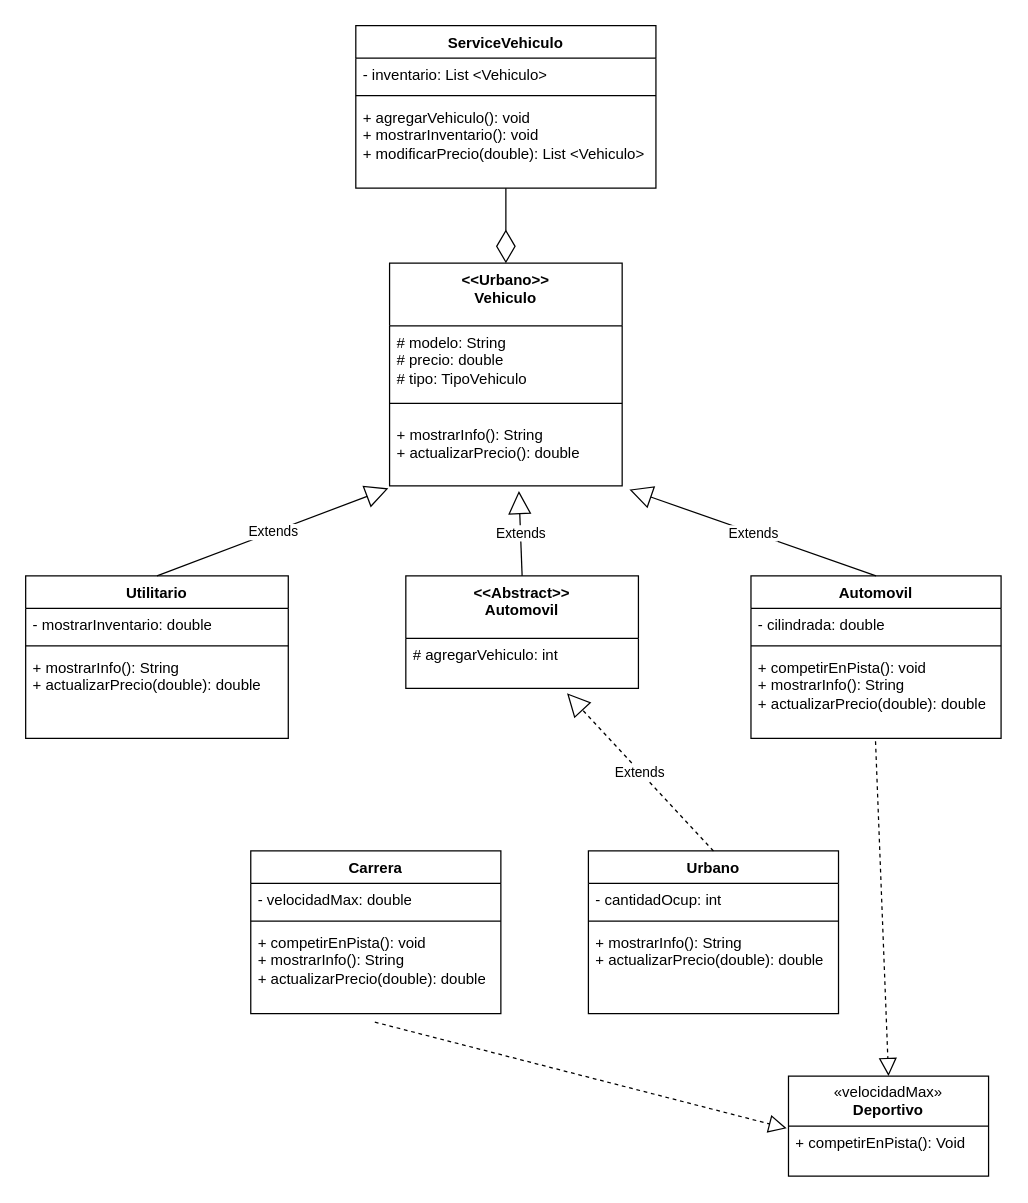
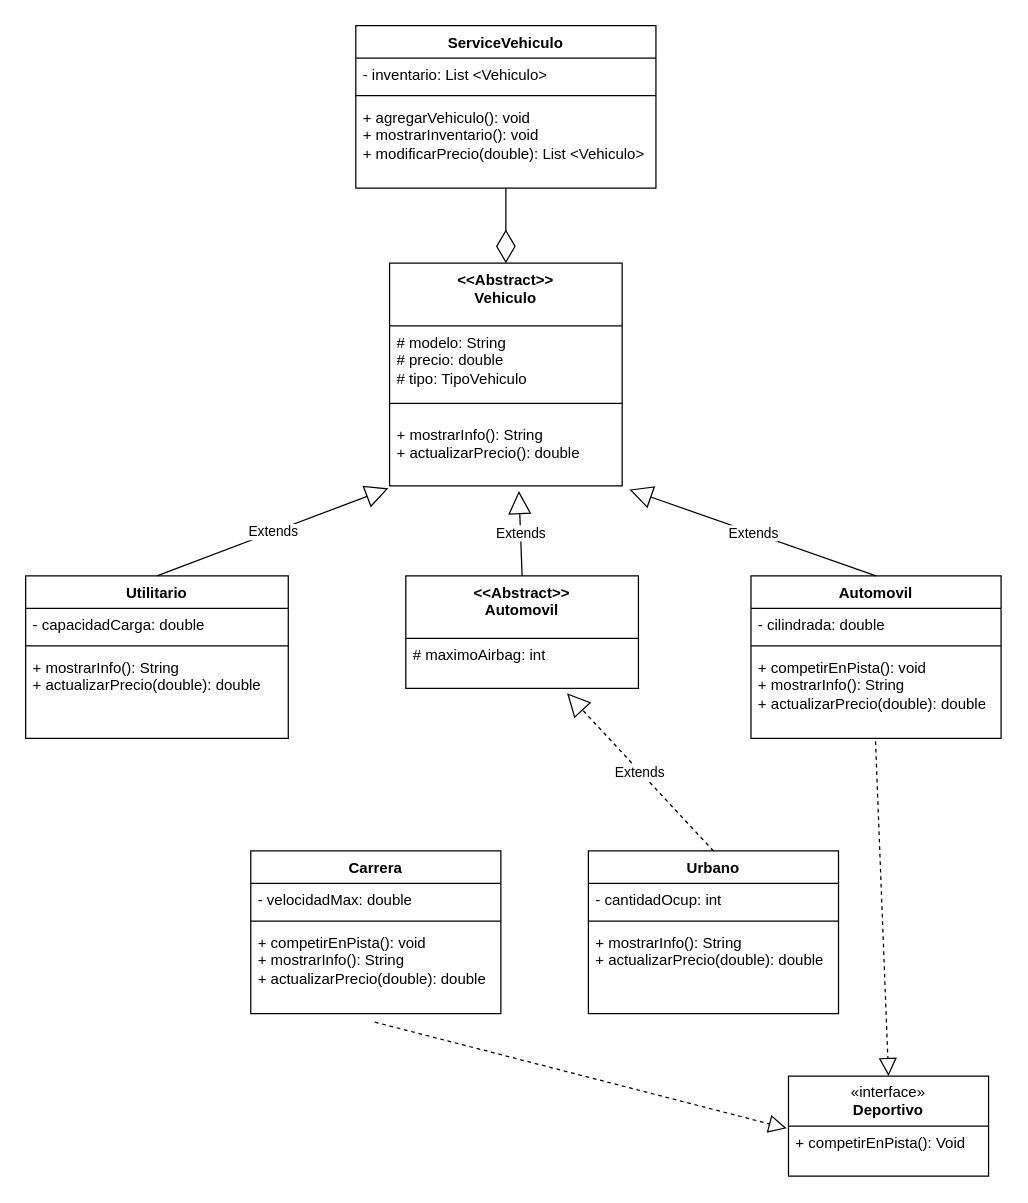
  <mxCell id="0" />
  <mxCell id="1" parent="0" />
  <mxCell id="2" value="ServiceVehiculo" style="swimlane;fontStyle=1;align=center;verticalAlign=top;childLayout=stackLayout;horizontal=1;startSize=26;horizontalStack=0;resizeParent=1;resizeParentMax=0;resizeLast=0;collapsible=1;marginBottom=0;whiteSpace=wrap;html=1;" vertex="1" parent="1"><mxGeometry x="284" y="20" width="240" height="130" as="geometry"><mxRectangle x="294" y="-1150" width="130" height="30" as="alternateBounds" /></mxGeometry></mxCell>
  <mxCell id="3" value="- inventario: List &amp;lt;Vehiculo&amp;gt;" style="text;strokeColor=none;fillColor=none;align=left;verticalAlign=top;spacingLeft=4;spacingRight=4;overflow=hidden;rotatable=0;points=[[0,0.5],[1,0.5]];portConstraint=eastwest;whiteSpace=wrap;html=1;" vertex="1" parent="2"><mxGeometry y="26" width="240" height="26" as="geometry" /></mxCell>
  <mxCell id="4" value="" style="line;strokeWidth=1;fillColor=none;align=left;verticalAlign=middle;spacingTop=-1;spacingLeft=3;spacingRight=3;rotatable=0;labelPosition=right;points=[];portConstraint=eastwest;strokeColor=inherit;" vertex="1" parent="2"><mxGeometry y="52" width="240" height="8" as="geometry" /></mxCell>
  <mxCell id="5" value="+ agregarVehiculo(): void&lt;div&gt;+ mostrarInventario(): void&lt;/div&gt;&lt;div&gt;+ modificarPrecio(double): List &amp;lt;Vehiculo&amp;gt;&lt;/div&gt;" style="text;strokeColor=none;fillColor=none;align=left;verticalAlign=top;spacingLeft=4;spacingRight=4;overflow=hidden;rotatable=0;points=[[0,0.5],[1,0.5]];portConstraint=eastwest;whiteSpace=wrap;html=1;" vertex="1" parent="2"><mxGeometry y="60" width="240" height="70" as="geometry" /></mxCell>
- <mxCell id="6" value="&lt;div&gt;&lt;span style=&quot;background-color: initial;&quot;&gt;&amp;lt;&amp;lt;Urbano&amp;gt;&amp;gt;&lt;/span&gt;&lt;/div&gt;&lt;div&gt;&lt;span style=&quot;background-color: initial;&quot;&gt;Vehiculo&lt;/span&gt;&lt;br&gt;&lt;/div&gt;" style="swimlane;fontStyle=1;align=center;verticalAlign=top;childLayout=stackLayout;horizontal=1;startSize=50;horizontalStack=0;resizeParent=1;resizeParentMax=0;resizeLast=0;collapsible=1;marginBottom=0;whiteSpace=wrap;html=1;" vertex="1" parent="1"><mxGeometry x="311" y="210" width="186" height="178" as="geometry" /></mxCell>
+ <mxCell id="6" value="&lt;div&gt;&lt;span style=&quot;background-color: initial;&quot;&gt;&amp;lt;&amp;lt;Abstract&amp;gt;&amp;gt;&lt;/span&gt;&lt;/div&gt;&lt;div&gt;&lt;span style=&quot;background-color: initial;&quot;&gt;Vehiculo&lt;/span&gt;&lt;br&gt;&lt;/div&gt;" style="swimlane;fontStyle=1;align=center;verticalAlign=top;childLayout=stackLayout;horizontal=1;startSize=50;horizontalStack=0;resizeParent=1;resizeParentMax=0;resizeLast=0;collapsible=1;marginBottom=0;whiteSpace=wrap;html=1;" vertex="1" parent="1"><mxGeometry x="311" y="210" width="186" height="178" as="geometry" /></mxCell>
  <mxCell id="7" value="# modelo: String&lt;div&gt;# precio: double&lt;/div&gt;&lt;div&gt;# tipo: TipoVehiculo&lt;/div&gt;" style="text;strokeColor=none;fillColor=none;align=left;verticalAlign=top;spacingLeft=4;spacingRight=4;overflow=hidden;rotatable=0;points=[[0,0.5],[1,0.5]];portConstraint=eastwest;whiteSpace=wrap;html=1;" vertex="1" parent="6"><mxGeometry y="50" width="186" height="50" as="geometry" /></mxCell>
  <mxCell id="8" value="" style="line;strokeWidth=1;fillColor=none;align=left;verticalAlign=middle;spacingTop=-1;spacingLeft=3;spacingRight=3;rotatable=0;labelPosition=right;points=[];portConstraint=eastwest;strokeColor=inherit;" vertex="1" parent="6"><mxGeometry y="100" width="186" height="24" as="geometry" /></mxCell>
  <mxCell id="9" value="+ mostrarInfo(): String&lt;div&gt;+ actualizarPrecio(): double&lt;/div&gt;" style="text;strokeColor=none;fillColor=none;align=left;verticalAlign=top;spacingLeft=4;spacingRight=4;overflow=hidden;rotatable=0;points=[[0,0.5],[1,0.5]];portConstraint=eastwest;whiteSpace=wrap;html=1;" vertex="1" parent="6"><mxGeometry y="124" width="186" height="54" as="geometry" /></mxCell>
  <mxCell id="10" value="Utilitario" style="swimlane;fontStyle=1;align=center;verticalAlign=top;childLayout=stackLayout;horizontal=1;startSize=26;horizontalStack=0;resizeParent=1;resizeParentMax=0;resizeLast=0;collapsible=1;marginBottom=0;whiteSpace=wrap;html=1;" vertex="1" parent="1"><mxGeometry x="20" y="460" width="210" height="130" as="geometry" /></mxCell>
- <mxCell id="11" value="- mostrarInventario: double" style="text;strokeColor=none;fillColor=none;align=left;verticalAlign=top;spacingLeft=4;spacingRight=4;overflow=hidden;rotatable=0;points=[[0,0.5],[1,0.5]];portConstraint=eastwest;whiteSpace=wrap;html=1;" vertex="1" parent="10"><mxGeometry y="26" width="210" height="26" as="geometry" /></mxCell>
+ <mxCell id="11" value="- capacidadCarga: double" style="text;strokeColor=none;fillColor=none;align=left;verticalAlign=top;spacingLeft=4;spacingRight=4;overflow=hidden;rotatable=0;points=[[0,0.5],[1,0.5]];portConstraint=eastwest;whiteSpace=wrap;html=1;" vertex="1" parent="10"><mxGeometry y="26" width="210" height="26" as="geometry" /></mxCell>
  <mxCell id="12" value="" style="line;strokeWidth=1;fillColor=none;align=left;verticalAlign=middle;spacingTop=-1;spacingLeft=3;spacingRight=3;rotatable=0;labelPosition=right;points=[];portConstraint=eastwest;strokeColor=inherit;" vertex="1" parent="10"><mxGeometry y="52" width="210" height="8" as="geometry" /></mxCell>
  <mxCell id="13" value="&lt;span style=&quot;background-color: initial;&quot;&gt;+ mostrarInfo(): String&lt;/span&gt;&lt;div&gt;+ actualizarPrecio(double): double&lt;br&gt;&lt;div&gt;&lt;br&gt;&lt;/div&gt;&lt;/div&gt;" style="text;strokeColor=none;fillColor=none;align=left;verticalAlign=top;spacingLeft=4;spacingRight=4;overflow=hidden;rotatable=0;points=[[0,0.5],[1,0.5]];portConstraint=eastwest;whiteSpace=wrap;html=1;" vertex="1" parent="10"><mxGeometry y="60" width="210" height="70" as="geometry" /></mxCell>
  <mxCell id="14" value="&amp;lt;&amp;lt;Abstract&amp;gt;&amp;gt;&lt;div&gt;Automovil&lt;/div&gt;" style="swimlane;fontStyle=1;align=center;verticalAlign=top;childLayout=stackLayout;horizontal=1;startSize=50;horizontalStack=0;resizeParent=1;resizeParentMax=0;resizeLast=0;collapsible=1;marginBottom=0;whiteSpace=wrap;html=1;" vertex="1" parent="1"><mxGeometry x="324" y="460" width="186" height="90" as="geometry" /></mxCell>
- <mxCell id="15" value="# agregarVehiculo: int" style="text;strokeColor=none;fillColor=none;align=left;verticalAlign=top;spacingLeft=4;spacingRight=4;overflow=hidden;rotatable=0;points=[[0,0.5],[1,0.5]];portConstraint=eastwest;whiteSpace=wrap;html=1;" vertex="1" parent="14"><mxGeometry y="50" width="186" height="40" as="geometry" /></mxCell>
+ <mxCell id="15" value="# maximoAirbag: int" style="text;strokeColor=none;fillColor=none;align=left;verticalAlign=top;spacingLeft=4;spacingRight=4;overflow=hidden;rotatable=0;points=[[0,0.5],[1,0.5]];portConstraint=eastwest;whiteSpace=wrap;html=1;" vertex="1" parent="14"><mxGeometry y="50" width="186" height="40" as="geometry" /></mxCell>
  <mxCell id="16" value="Automovil" style="swimlane;fontStyle=1;align=center;verticalAlign=top;childLayout=stackLayout;horizontal=1;startSize=26;horizontalStack=0;resizeParent=1;resizeParentMax=0;resizeLast=0;collapsible=1;marginBottom=0;whiteSpace=wrap;html=1;" vertex="1" parent="1"><mxGeometry x="600" y="460" width="200" height="130" as="geometry" /></mxCell>
  <mxCell id="17" value="- cilindrada: double" style="text;strokeColor=none;fillColor=none;align=left;verticalAlign=top;spacingLeft=4;spacingRight=4;overflow=hidden;rotatable=0;points=[[0,0.5],[1,0.5]];portConstraint=eastwest;whiteSpace=wrap;html=1;" vertex="1" parent="16"><mxGeometry y="26" width="200" height="26" as="geometry" /></mxCell>
  <mxCell id="18" value="" style="line;strokeWidth=1;fillColor=none;align=left;verticalAlign=middle;spacingTop=-1;spacingLeft=3;spacingRight=3;rotatable=0;labelPosition=right;points=[];portConstraint=eastwest;strokeColor=inherit;" vertex="1" parent="16"><mxGeometry y="52" width="200" height="8" as="geometry" /></mxCell>
  <mxCell id="19" value="+ competirEnPista(): void&lt;div&gt;+ mostrarInfo(): String&lt;/div&gt;&lt;div&gt;+ actualizarPrecio(double): double&lt;br&gt;&lt;div&gt;&lt;br&gt;&lt;/div&gt;&lt;/div&gt;" style="text;strokeColor=none;fillColor=none;align=left;verticalAlign=top;spacingLeft=4;spacingRight=4;overflow=hidden;rotatable=0;points=[[0,0.5],[1,0.5]];portConstraint=eastwest;whiteSpace=wrap;html=1;" vertex="1" parent="16"><mxGeometry y="60" width="200" height="70" as="geometry" /></mxCell>
  <mxCell id="20" value="Carrera" style="swimlane;fontStyle=1;align=center;verticalAlign=top;childLayout=stackLayout;horizontal=1;startSize=26;horizontalStack=0;resizeParent=1;resizeParentMax=0;resizeLast=0;collapsible=1;marginBottom=0;whiteSpace=wrap;html=1;" vertex="1" parent="1"><mxGeometry x="200" y="680" width="200" height="130" as="geometry" /></mxCell>
  <mxCell id="21" value="- velocidadMax: double" style="text;strokeColor=none;fillColor=none;align=left;verticalAlign=top;spacingLeft=4;spacingRight=4;overflow=hidden;rotatable=0;points=[[0,0.5],[1,0.5]];portConstraint=eastwest;whiteSpace=wrap;html=1;" vertex="1" parent="20"><mxGeometry y="26" width="200" height="26" as="geometry" /></mxCell>
  <mxCell id="22" value="" style="line;strokeWidth=1;fillColor=none;align=left;verticalAlign=middle;spacingTop=-1;spacingLeft=3;spacingRight=3;rotatable=0;labelPosition=right;points=[];portConstraint=eastwest;strokeColor=inherit;" vertex="1" parent="20"><mxGeometry y="52" width="200" height="8" as="geometry" /></mxCell>
  <mxCell id="23" value="+ competirEnPista(): void&lt;div&gt;+ mostrarInfo(): String&lt;/div&gt;&lt;div&gt;+ actualizarPrecio(double): double&lt;br&gt;&lt;div&gt;&lt;br&gt;&lt;/div&gt;&lt;/div&gt;" style="text;strokeColor=none;fillColor=none;align=left;verticalAlign=top;spacingLeft=4;spacingRight=4;overflow=hidden;rotatable=0;points=[[0,0.5],[1,0.5]];portConstraint=eastwest;whiteSpace=wrap;html=1;" vertex="1" parent="20"><mxGeometry y="60" width="200" height="70" as="geometry" /></mxCell>
  <mxCell id="24" value="Urbano" style="swimlane;fontStyle=1;align=center;verticalAlign=top;childLayout=stackLayout;horizontal=1;startSize=26;horizontalStack=0;resizeParent=1;resizeParentMax=0;resizeLast=0;collapsible=1;marginBottom=0;whiteSpace=wrap;html=1;" vertex="1" parent="1"><mxGeometry x="470" y="680" width="200" height="130" as="geometry" /></mxCell>
  <mxCell id="25" value="- cantidadOcup: int" style="text;strokeColor=none;fillColor=none;align=left;verticalAlign=top;spacingLeft=4;spacingRight=4;overflow=hidden;rotatable=0;points=[[0,0.5],[1,0.5]];portConstraint=eastwest;whiteSpace=wrap;html=1;" vertex="1" parent="24"><mxGeometry y="26" width="200" height="26" as="geometry" /></mxCell>
  <mxCell id="26" value="" style="line;strokeWidth=1;fillColor=none;align=left;verticalAlign=middle;spacingTop=-1;spacingLeft=3;spacingRight=3;rotatable=0;labelPosition=right;points=[];portConstraint=eastwest;strokeColor=inherit;" vertex="1" parent="24"><mxGeometry y="52" width="200" height="8" as="geometry" /></mxCell>
  <mxCell id="27" value="&lt;div&gt;&lt;div&gt;+ mostrarInfo(): String&lt;/div&gt;&lt;div&gt;+ actualizarPrecio(double): double&lt;/div&gt;&lt;/div&gt;" style="text;strokeColor=none;fillColor=none;align=left;verticalAlign=top;spacingLeft=4;spacingRight=4;overflow=hidden;rotatable=0;points=[[0,0.5],[1,0.5]];portConstraint=eastwest;whiteSpace=wrap;html=1;" vertex="1" parent="24"><mxGeometry y="60" width="200" height="70" as="geometry" /></mxCell>
- <mxCell id="28" value="«velocidadMax»&lt;br&gt;&lt;b&gt;Deportivo&lt;/b&gt;" style="swimlane;fontStyle=0;childLayout=stackLayout;horizontal=1;startSize=40;fillColor=none;horizontalStack=0;resizeParent=1;resizeParentMax=0;resizeLast=0;collapsible=1;marginBottom=0;whiteSpace=wrap;html=1;" vertex="1" parent="1"><mxGeometry x="630" y="860" width="160" height="80" as="geometry" /></mxCell>
+ <mxCell id="28" value="«interface»&lt;br&gt;&lt;b&gt;Deportivo&lt;/b&gt;" style="swimlane;fontStyle=0;childLayout=stackLayout;horizontal=1;startSize=40;fillColor=none;horizontalStack=0;resizeParent=1;resizeParentMax=0;resizeLast=0;collapsible=1;marginBottom=0;whiteSpace=wrap;html=1;" vertex="1" parent="1"><mxGeometry x="630" y="860" width="160" height="80" as="geometry" /></mxCell>
  <mxCell id="29" value="+ competirEnPista(): Void" style="text;strokeColor=none;fillColor=none;align=left;verticalAlign=top;spacingLeft=4;spacingRight=4;overflow=hidden;rotatable=0;points=[[0,0.5],[1,0.5]];portConstraint=eastwest;whiteSpace=wrap;html=1;" vertex="1" parent="28"><mxGeometry y="40" width="160" height="40" as="geometry" /></mxCell>
  <mxCell id="30" value="" style="endArrow=diamondThin;endFill=0;endSize=24;html=1;rounded=0;entryX=0.5;entryY=0;entryDx=0;entryDy=0;" edge="1" parent="1" source="5" target="6"><mxGeometry width="160" relative="1" as="geometry"><mxPoint x="180" y="240" as="sourcePoint" /><mxPoint x="340" y="240" as="targetPoint" /></mxGeometry></mxCell>
  <mxCell id="31" value="Extends" style="endArrow=block;endSize=16;endFill=0;html=1;rounded=0;entryX=0.556;entryY=1.076;entryDx=0;entryDy=0;entryPerimeter=0;exitX=0.5;exitY=0;exitDx=0;exitDy=0;" edge="1" parent="1" source="14" target="9"><mxGeometry width="160" relative="1" as="geometry"><mxPoint x="180" y="380" as="sourcePoint" /><mxPoint x="340" y="380" as="targetPoint" /></mxGeometry></mxCell>
  <mxCell id="32" value="Extends" style="endArrow=block;endSize=16;endFill=0;html=1;rounded=0;exitX=0.5;exitY=0;exitDx=0;exitDy=0;" edge="1" parent="1" source="10"><mxGeometry width="160" relative="1" as="geometry"><mxPoint x="180" y="380" as="sourcePoint" /><mxPoint x="310" y="390" as="targetPoint" /></mxGeometry></mxCell>
  <mxCell id="33" value="Extends" style="endArrow=block;endSize=16;endFill=0;html=1;rounded=0;exitX=0.5;exitY=0;exitDx=0;exitDy=0;entryX=1.031;entryY=1.055;entryDx=0;entryDy=0;entryPerimeter=0;" edge="1" parent="1" source="16" target="9"><mxGeometry width="160" relative="1" as="geometry"><mxPoint x="180" y="380" as="sourcePoint" /><mxPoint x="340" y="380" as="targetPoint" /></mxGeometry></mxCell>
  <mxCell id="34" value="Extends" style="endArrow=block;endSize=16;endFill=0;html=1;rounded=0;exitX=0.5;exitY=0;exitDx=0;exitDy=0;entryX=0.693;entryY=1.097;entryDx=0;entryDy=0;entryPerimeter=0;dashed=1;" edge="1" parent="1" source="24" target="15"><mxGeometry width="160" relative="1" as="geometry"><mxPoint x="180" y="530" as="sourcePoint" /><mxPoint x="340" y="530" as="targetPoint" /></mxGeometry></mxCell>
  <mxCell id="35" value="" style="endArrow=block;dashed=1;endFill=0;endSize=12;html=1;rounded=0;exitX=0.498;exitY=1.032;exitDx=0;exitDy=0;exitPerimeter=0;entryX=0.5;entryY=0;entryDx=0;entryDy=0;" edge="1" parent="1" source="19" target="28"><mxGeometry width="160" relative="1" as="geometry"><mxPoint x="180" y="670" as="sourcePoint" /><mxPoint x="340" y="670" as="targetPoint" /></mxGeometry></mxCell>
  <mxCell id="36" value="" style="endArrow=block;dashed=1;endFill=0;endSize=12;html=1;rounded=0;exitX=0.496;exitY=1.098;exitDx=0;exitDy=0;exitPerimeter=0;entryX=-0.009;entryY=0.045;entryDx=0;entryDy=0;entryPerimeter=0;" edge="1" parent="1" source="23" target="29"><mxGeometry width="160" relative="1" as="geometry"><mxPoint x="180" y="670" as="sourcePoint" /><mxPoint x="340" y="670" as="targetPoint" /></mxGeometry></mxCell>
